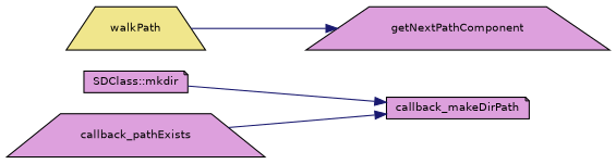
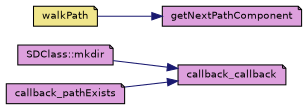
  digraph {
    rankdir=LR
    node [color=black fillcolor=plum fontname=Helvetica fontsize=10 shape=note style=filled]
    edge [color=midnightblue fontname=Helvetica fontsize=10 labelfontname=Helvetica labelfontsize=10 style=solid]
    n1 [fontcolor=black height=0.2 label="SDClass::mkdir" width=0.4]
-   n2 [height=0.2 label=callback_makeDirPath width=0.4]
-   n3 [fillcolor=khaki height=0.2 label=walkPath shape=trapezium width=0.4]
-   n4 [height=0.2 label=getNextPathComponent shape=trapezium width=0.4]
-   n5 [height=0.2 label=callback_pathExists shape=trapezium width=0.4]
+   n2 [height=0.2 label=callback_callback width=0.4]
+   n3 [fillcolor=khaki height=0.2 label=walkPath width=0.4]
+   n4 [height=0.2 label=getNextPathComponent width=0.4]
+   n5 [height=0.2 label=callback_pathExists width=0.4]
    n1 -> n2
    n3 -> n4
    n5 -> n2
  }
